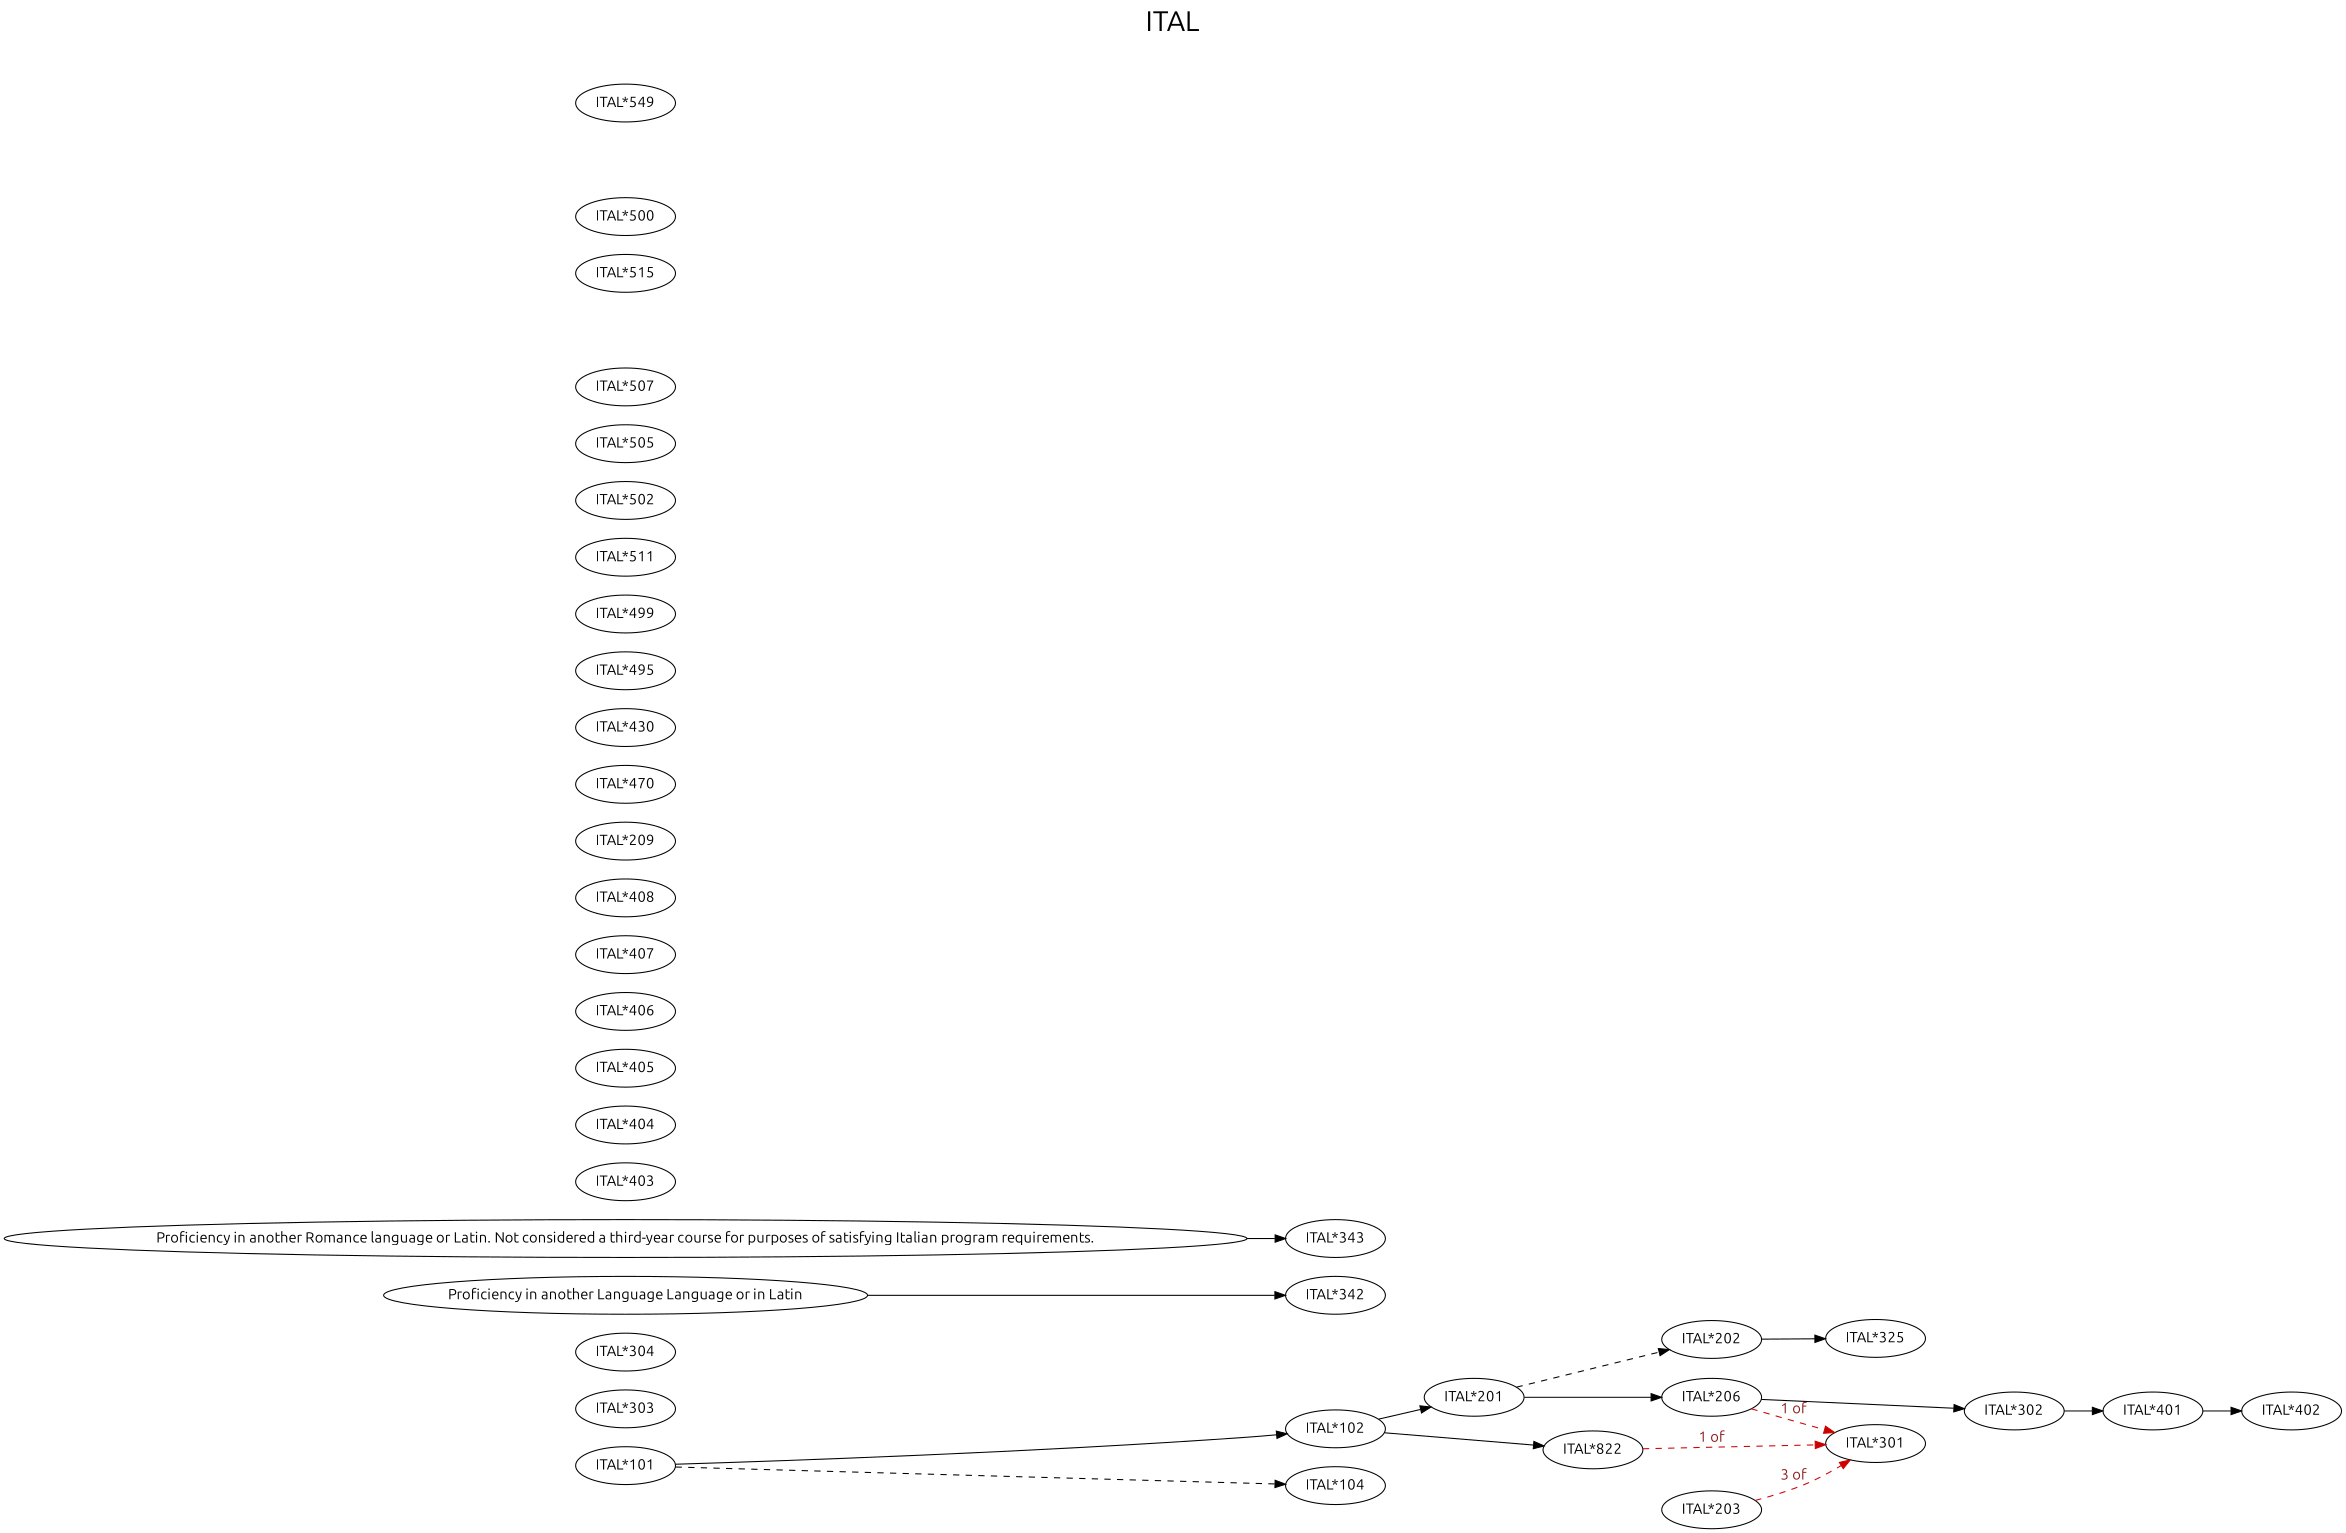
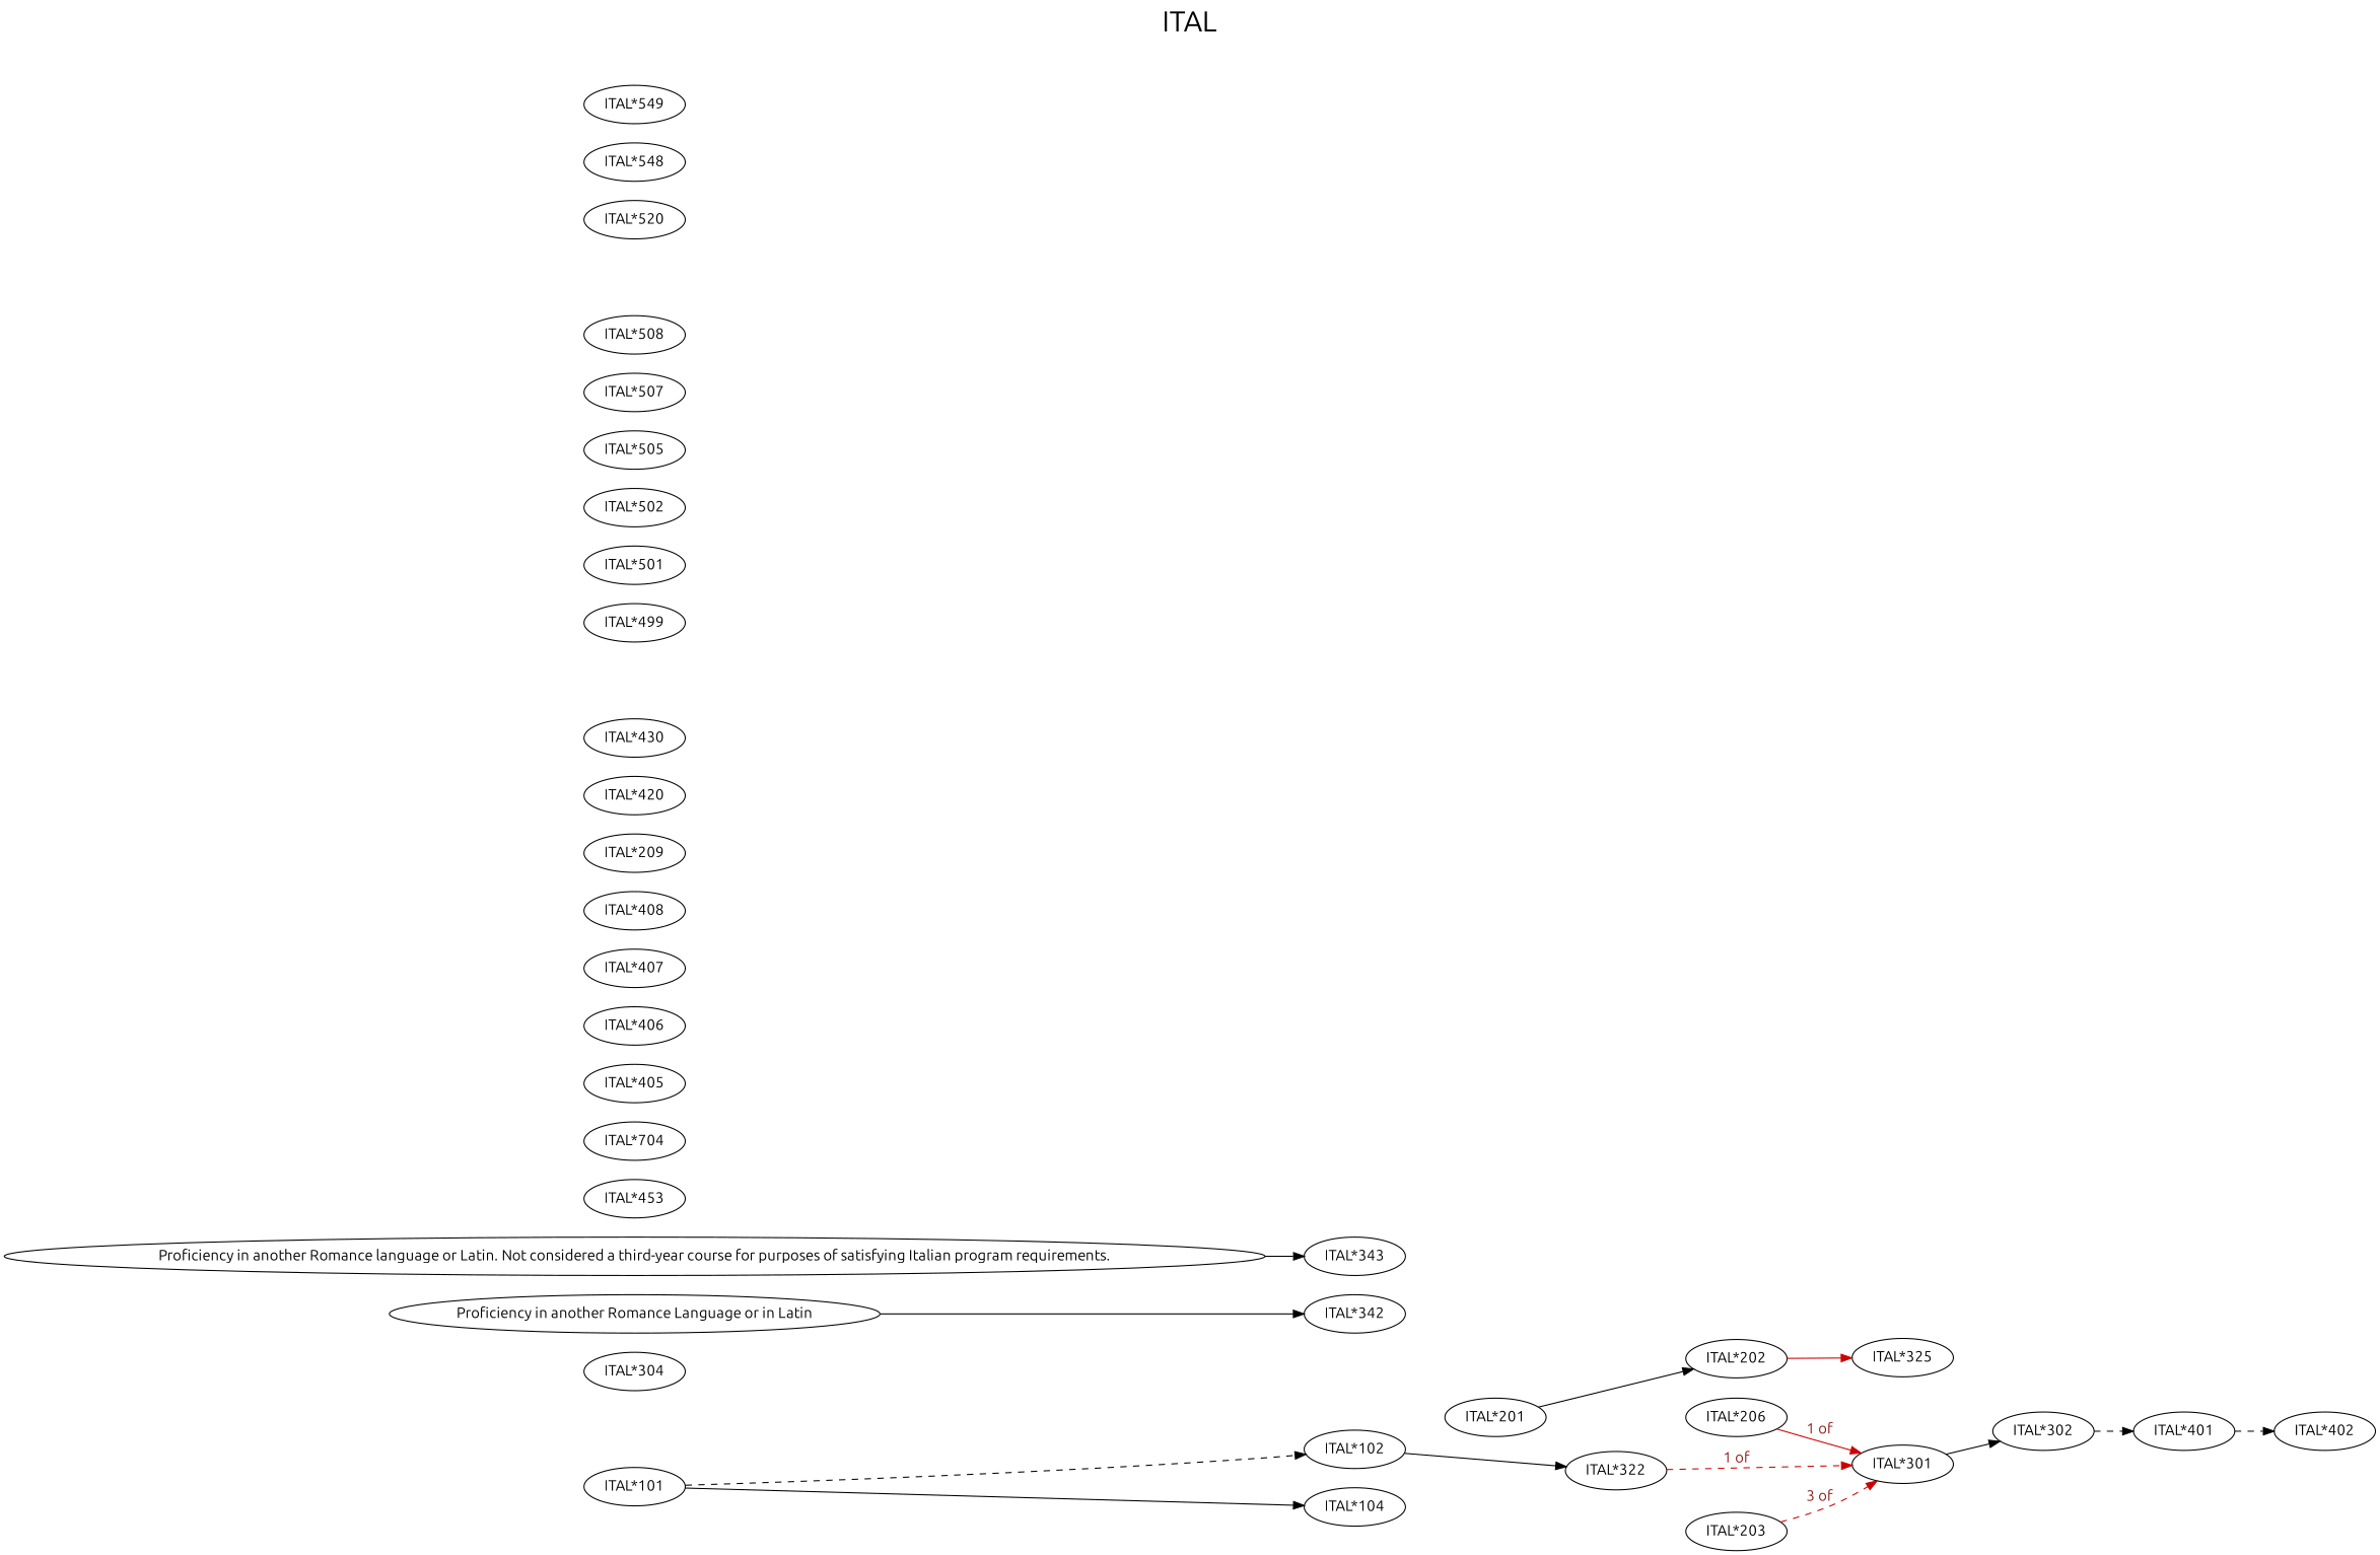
  digraph {
    fontname=Ubuntu
    fontsize=27
    label=ITAL
    labelloc=t
    rankdir=LR
    node [fontname=Ubuntu]
    edge [fontname=Ubuntu style=solid]
    "ITAL*101"
    "ITAL*102"
    "ITAL*104"
    "ITAL*201"
-   "ITAL*322" [label="ITAL*822"]
+   "ITAL*322"
    "ITAL*202"
    "ITAL*206"
    "ITAL*301"
    "ITAL*325"
    "ITAL*302"
    "ITAL*401"
    "ITAL*203"
    "ITAL*402"
-   "ITAL*303"
    "ITAL*304"
-   "Proficiency in another Romance Language or in Latin" [label="Proficiency in another Language Language or in Latin"]
+   "Proficiency in another Romance Language or in Latin"
    "ITAL*342"
    "Proficiency in another Romance language or Latin. Not considered a third-year course for purposes of satisfying Italian program requirements."
    "ITAL*343"
-   "ITAL*403"
-   "ITAL*404"
+   "ITAL*403" [label="ITAL*453"]
+   "ITAL*404" [label="ITAL*704"]
    "ITAL*405"
    "ITAL*406"
    "ITAL*407"
    "ITAL*408"
    n26 [label="ITAL*209"]
-   "ITAL*420" [label="ITAL*470"]
+   "ITAL*420"
    "ITAL*430"
-   "ITAL*495"
    "ITAL*499"
-   "ITAL*501" [label="ITAL*511"]
+   "ITAL*501"
    "ITAL*502"
    "ITAL*505"
    "ITAL*507"
-   "ITAL*515"
-   "ITAL*520" [label="ITAL*500"]
+   "ITAL*508"
+   "ITAL*520"
+   "ITAL*548"
    "ITAL*549"
-   "ITAL*101" -> "ITAL*102"
-   "ITAL*101" -> "ITAL*104" [style=dashed]
-   "ITAL*102" -> "ITAL*201"
+   "ITAL*101" -> "ITAL*102" [style=dashed]
+   "ITAL*101" -> "ITAL*104"
    "ITAL*102" -> "ITAL*322"
-   "ITAL*201" -> "ITAL*202" [style=dashed]
-   "ITAL*201" -> "ITAL*206"
+   "ITAL*201" -> "ITAL*202"
    "ITAL*322" -> "ITAL*301" [color=red3 fontcolor=firebrick4 label="1 of" style=dashed]
-   "ITAL*202" -> "ITAL*325"
-   "ITAL*206" -> "ITAL*301" [color=red3 fontcolor=firebrick4 label="1 of" style=dashed]
-   "ITAL*206" -> "ITAL*302"
-   "ITAL*302" -> "ITAL*401"
-   "ITAL*401" -> "ITAL*402"
+   "ITAL*202" -> "ITAL*325" [color=red3]
+   "ITAL*206" -> "ITAL*301" [color=red3 fontcolor=firebrick4 label="1 of"]
+   "ITAL*301" -> "ITAL*302"
+   "ITAL*302" -> "ITAL*401" [style=dashed]
+   "ITAL*401" -> "ITAL*402" [style=dashed]
    "ITAL*203" -> "ITAL*301" [color=red3 fontcolor=firebrick4 label="3 of" style=dashed]
    "Proficiency in another Romance Language or in Latin" -> "ITAL*342"
    "Proficiency in another Romance language or Latin. Not considered a third-year course for purposes of satisfying Italian program requirements." -> "ITAL*343"
  }
